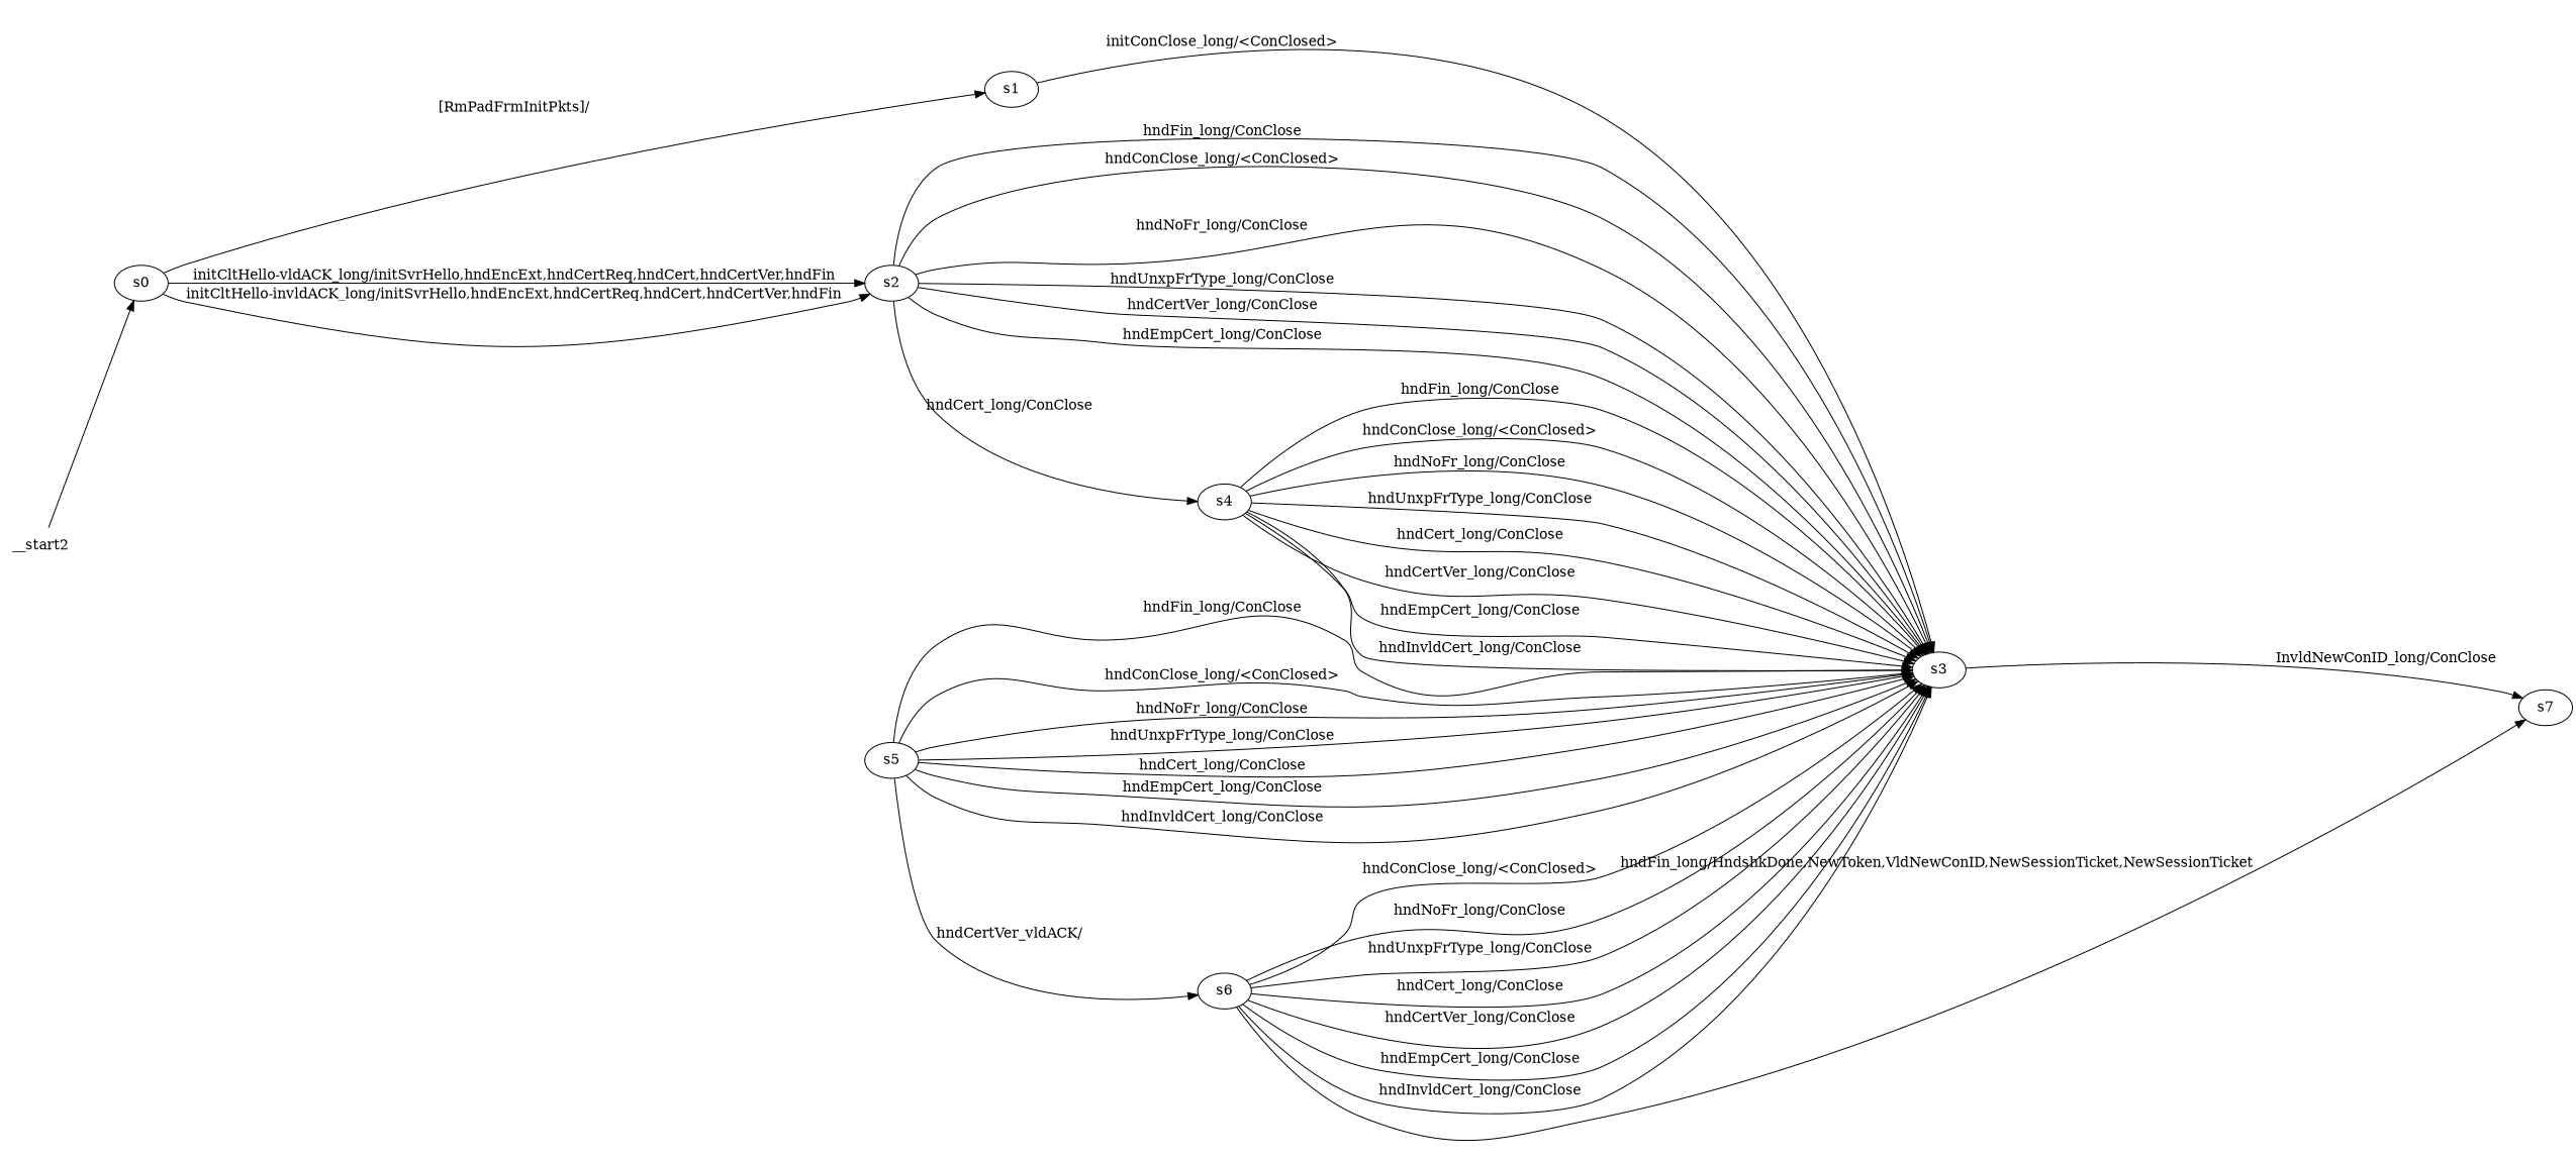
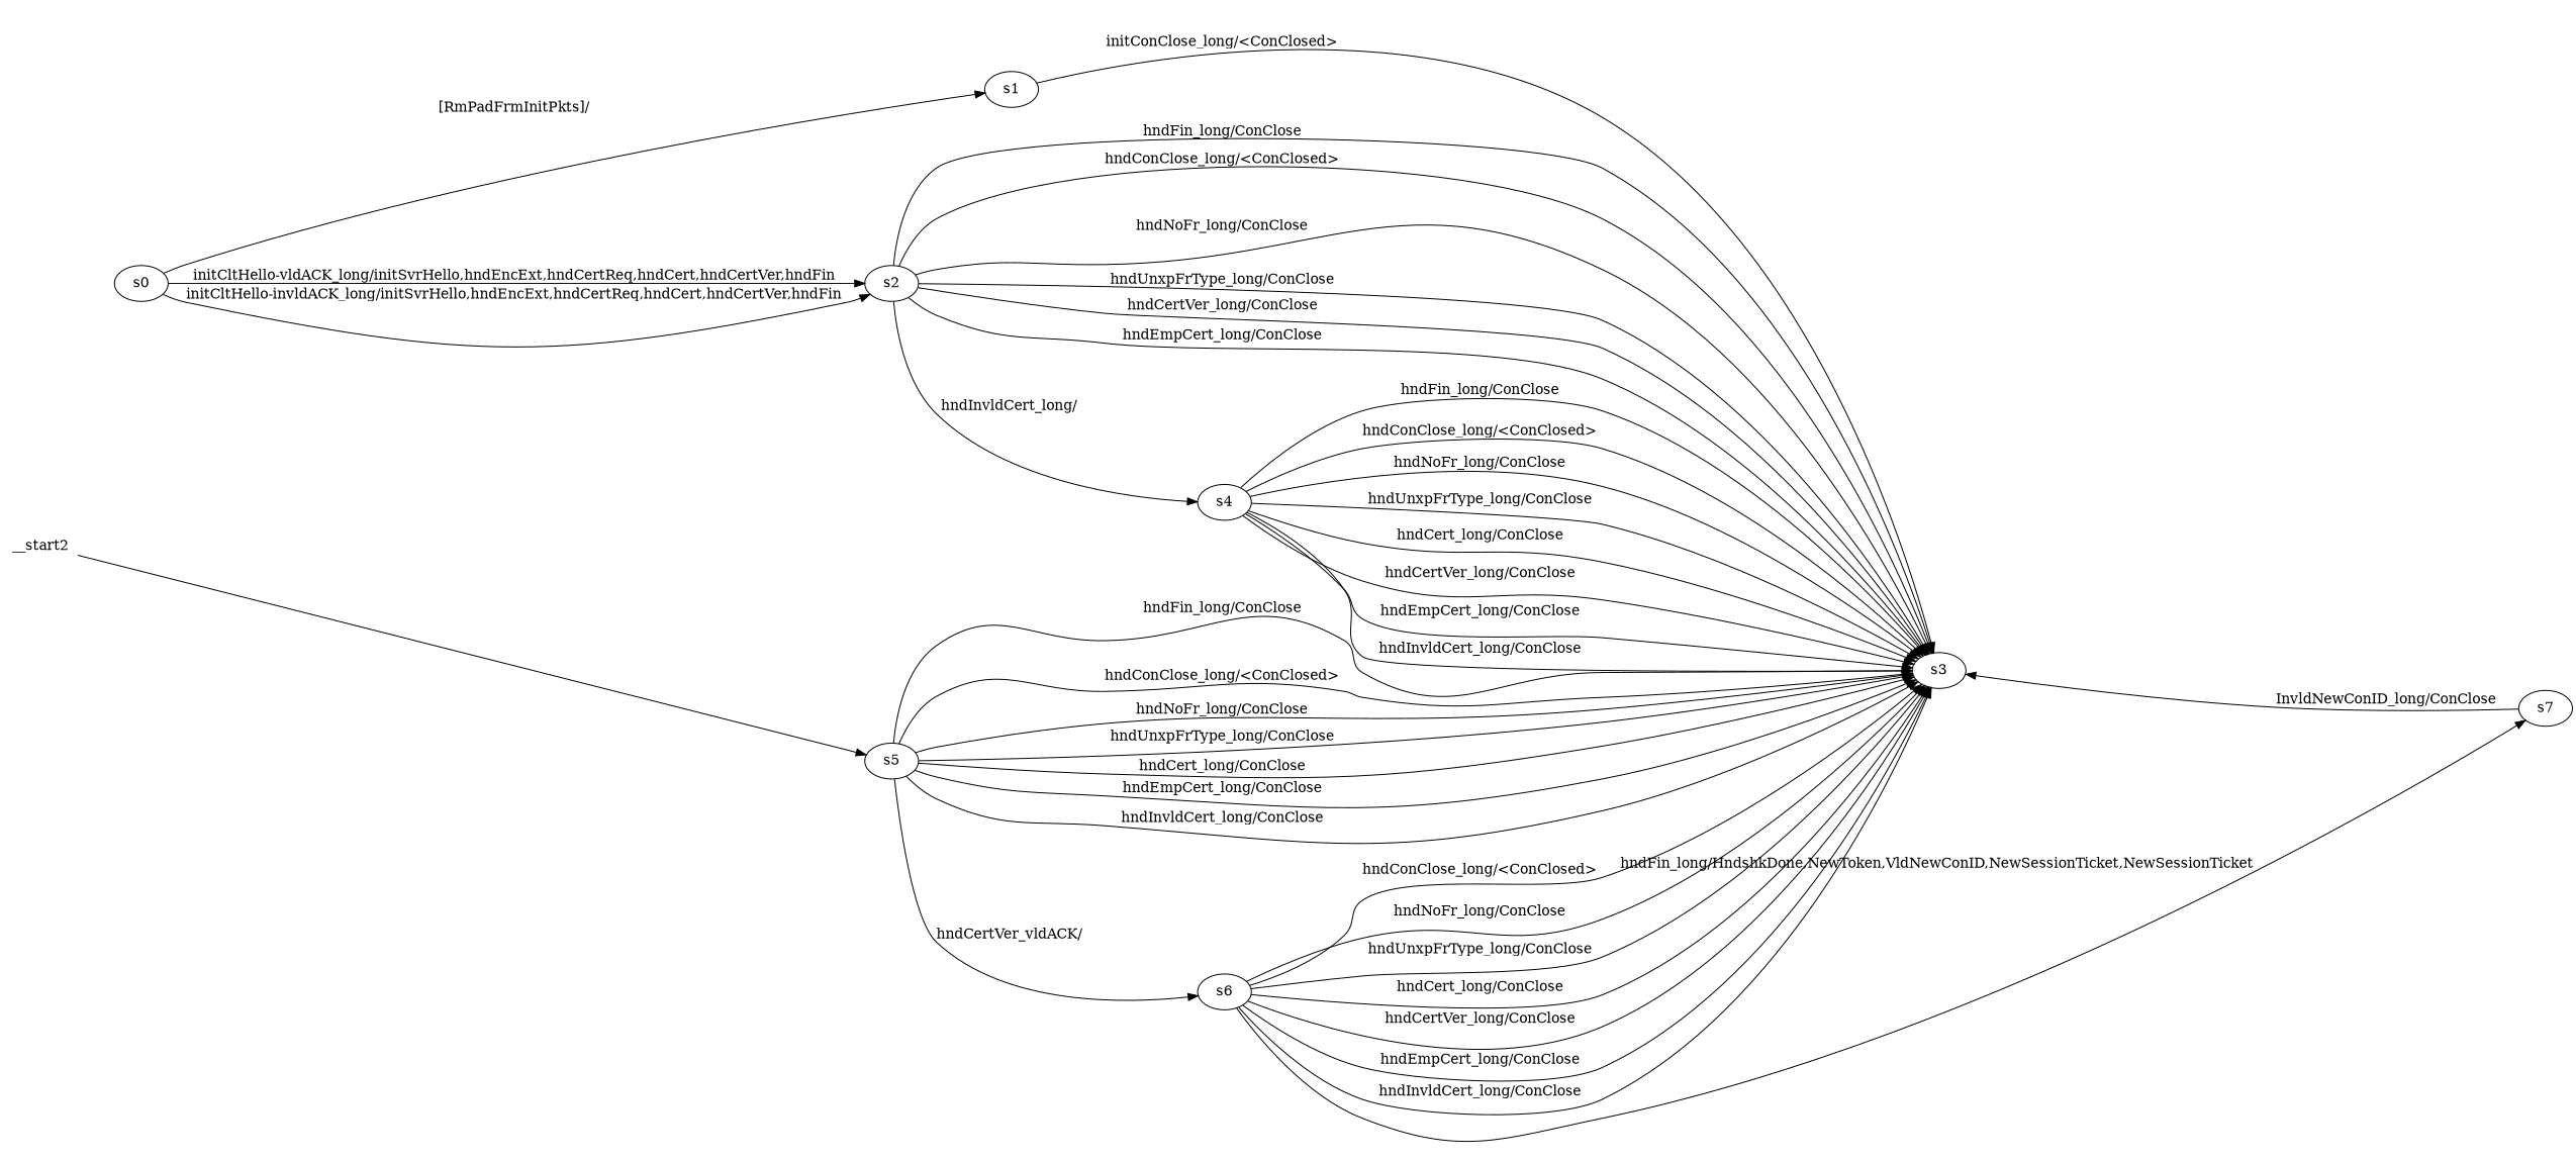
  digraph {
    rankdir=LR
    n1 [label=s0]
    n2 [label=s1]
    n3 [label=s2]
    n4 [label=s3]
    n5 [label=s4]
    n6 [label=s5]
    n7 [label=s6]
    n8 [label=s7]
    n9 [label=__start2 shape=none]
    n1 -> n2 [label="[RmPadFrmInitPkts]/ "]
    n1 -> n3 [label="initCltHello-vldACK_long/initSvrHello,hndEncExt,hndCertReq,hndCert,hndCertVer,hndFin "]
    n1 -> n3 [label="initCltHello-invldACK_long/initSvrHello,hndEncExt,hndCertReq,hndCert,hndCertVer,hndFin "]
    n2 -> n4 [label="initConClose_long/<ConClosed> "]
    n3 -> n4 [label="hndFin_long/ConClose "]
    n3 -> n4 [label="hndConClose_long/<ConClosed> "]
    n3 -> n4 [label="hndNoFr_long/ConClose "]
    n3 -> n4 [label="hndUnxpFrType_long/ConClose "]
    n3 -> n4 [label="hndCertVer_long/ConClose "]
    n3 -> n4 [label="hndEmpCert_long/ConClose "]
-   n3 -> n5 [label="hndCert_long/ConClose "]
+   n3 -> n5 [label="hndInvldCert_long/ "]
    n5 -> n4 [label="hndFin_long/ConClose "]
    n5 -> n4 [label="hndConClose_long/<ConClosed> "]
    n5 -> n4 [label="hndNoFr_long/ConClose "]
    n5 -> n4 [label="hndUnxpFrType_long/ConClose "]
    n5 -> n4 [label="hndCert_long/ConClose "]
    n5 -> n4 [label="hndCertVer_long/ConClose "]
    n5 -> n4 [label="hndEmpCert_long/ConClose "]
    n5 -> n4 [label="hndInvldCert_long/ConClose "]
    n6 -> n4 [label="hndFin_long/ConClose "]
    n6 -> n4 [label="hndConClose_long/<ConClosed> "]
    n6 -> n4 [label="hndNoFr_long/ConClose "]
    n6 -> n4 [label="hndUnxpFrType_long/ConClose "]
    n6 -> n4 [label="hndCert_long/ConClose "]
    n6 -> n4 [label="hndEmpCert_long/ConClose "]
    n6 -> n4 [label="hndInvldCert_long/ConClose "]
    n6 -> n7 [label="hndCertVer_vldACK/ "]
    n7 -> n4 [label="hndConClose_long/<ConClosed> "]
    n7 -> n4 [label="hndNoFr_long/ConClose "]
    n7 -> n4 [label="hndUnxpFrType_long/ConClose "]
    n7 -> n4 [label="hndCert_long/ConClose "]
    n7 -> n4 [label="hndCertVer_long/ConClose "]
    n7 -> n4 [label="hndEmpCert_long/ConClose "]
    n7 -> n4 [label="hndInvldCert_long/ConClose "]
    n7 -> n8 [label="hndFin_long/HndshkDone,NewToken,VldNewConID,NewSessionTicket,NewSessionTicket "]
-   n4 -> n8 [label="InvldNewConID_long/ConClose "]
-   n9 -> n1
+   n8 -> n4 [label="InvldNewConID_long/ConClose "]
+   n9 -> n6
  }
